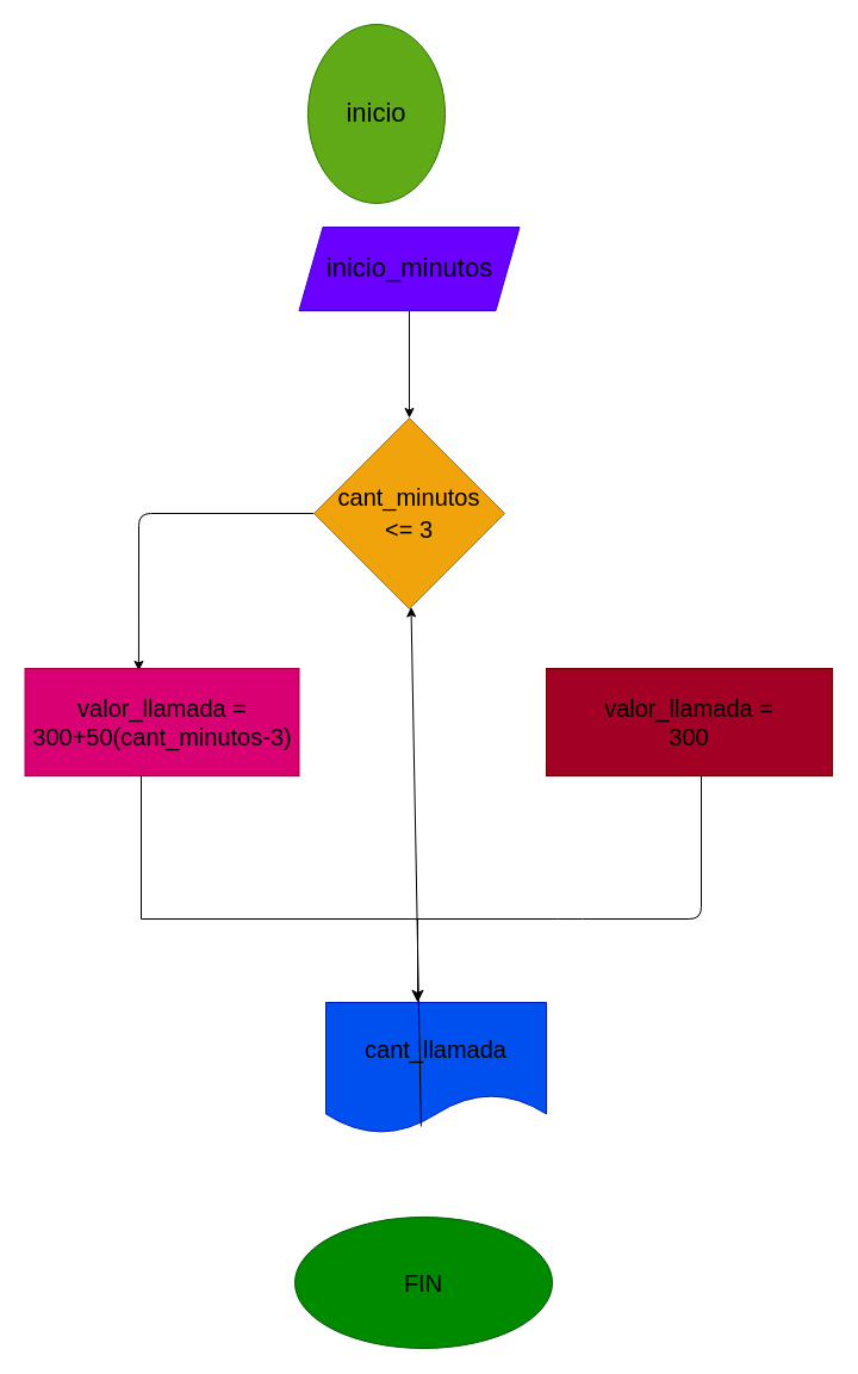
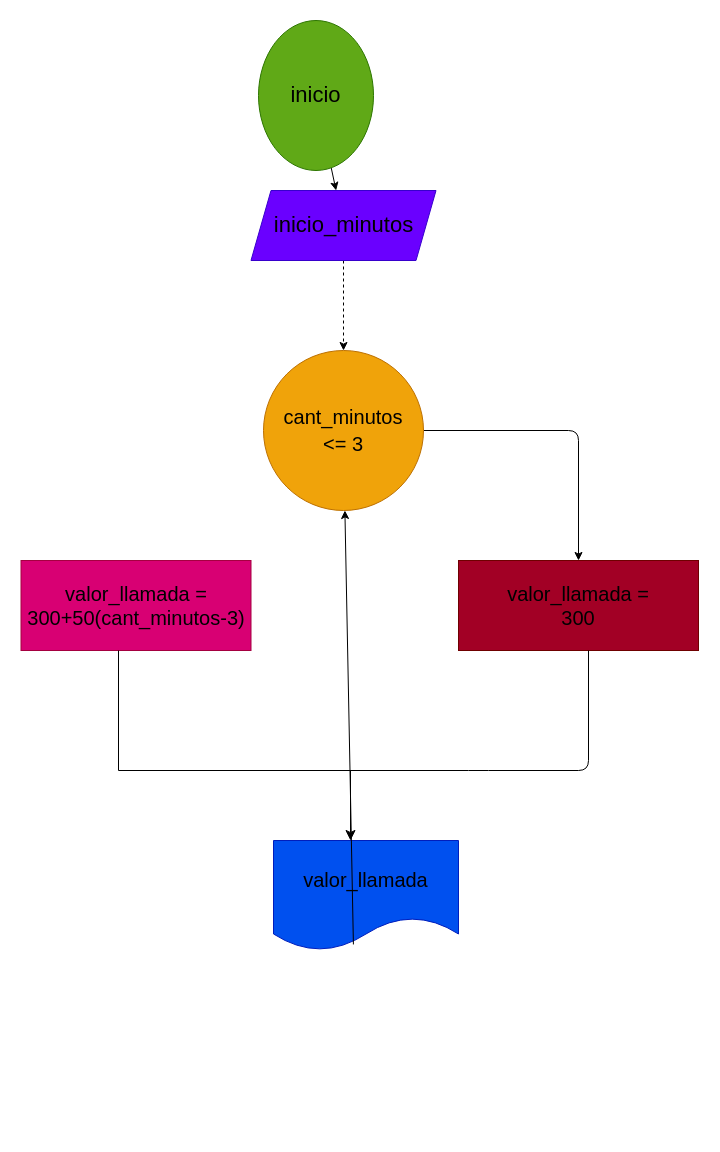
  <mxCell id="0" />
  <mxCell id="1" parent="0" />
+ <mxCell id="2" style="edgeStyle=none;html=1;fontSize=20;" edge="1" parent="1" source="3" target="5"><mxGeometry relative="1" as="geometry" /></mxCell>
  <mxCell id="3" value="&lt;font color=&quot;#000000&quot; style=&quot;font-size: 22px;&quot;&gt;inicio&lt;/font&gt;" style="ellipse;whiteSpace=wrap;html=1;fillColor=#60a917;fontColor=#ffffff;strokeColor=#2D7600;" vertex="1" parent="1"><mxGeometry x="258" y="20" width="115" height="150" as="geometry" /></mxCell>
- <mxCell id="4" style="edgeStyle=none;html=1;fontSize=20;" edge="1" parent="1" source="5" target="8"><mxGeometry relative="1" as="geometry" /></mxCell>
+ <mxCell id="4" style="edgeStyle=none;html=1;fontSize=20;dashed=1;" edge="1" parent="1" source="5" target="8"><mxGeometry relative="1" as="geometry" /></mxCell>
  <mxCell id="5" value="&lt;font color=&quot;#000000&quot;&gt;inicio_minutos&lt;/font&gt;" style="shape=parallelogram;perimeter=parallelogramPerimeter;whiteSpace=wrap;html=1;fixedSize=1;fontSize=22;fillColor=#6a00ff;fontColor=#ffffff;strokeColor=#3700CC;" vertex="1" parent="1"><mxGeometry x="250.5" y="190" width="185" height="70" as="geometry" /></mxCell>
- <mxCell id="6" style="edgeStyle=none;html=1;entryX=0.415;entryY=0.022;entryDx=0;entryDy=0;entryPerimeter=0;fontSize=20;" edge="1" parent="1" source="8" target="9"><mxGeometry relative="1" as="geometry"><Array as="points"><mxPoint x="116" y="430" /></Array></mxGeometry></mxCell>
- <mxCell id="8" value="&lt;font color=&quot;#000000&quot; style=&quot;font-size: 20px;&quot;&gt;cant_minutos&lt;br&gt;&amp;lt;= 3&lt;/font&gt;" style="rhombus;whiteSpace=wrap;html=1;fontSize=22;fillColor=#f0a30a;fontColor=#000000;strokeColor=#BD7000;" vertex="1" parent="1"><mxGeometry x="263" y="350" width="160" height="160" as="geometry" /></mxCell>
+ <mxCell id="7" style="edgeStyle=none;html=1;entryX=0.5;entryY=0;entryDx=0;entryDy=0;fontSize=20;" edge="1" parent="1" source="8" target="10"><mxGeometry relative="1" as="geometry"><Array as="points"><mxPoint x="578" y="430" /></Array></mxGeometry></mxCell>
+ <mxCell id="8" value="&lt;font color=&quot;#000000&quot; style=&quot;font-size: 20px;&quot;&gt;cant_minutos&lt;br&gt;&amp;lt;= 3&lt;/font&gt;" style="ellipse;whiteSpace=wrap;html=1;fontSize=22;fillColor=#f0a30a;fontColor=#000000;strokeColor=#BD7000;" vertex="1" parent="1"><mxGeometry x="263" y="350" width="160" height="160" as="geometry" /></mxCell>
  <mxCell id="9" value="&lt;font color=&quot;#000000&quot;&gt;valor_llamada = &lt;br&gt;300+50(cant_minutos-3)&lt;/font&gt;" style="rounded=0;whiteSpace=wrap;html=1;fontSize=20;fillColor=#d80073;fontColor=#ffffff;strokeColor=#A50040;" vertex="1" parent="1"><mxGeometry x="20.5" y="560" width="230" height="90" as="geometry" /></mxCell>
  <mxCell id="10" value="&lt;font color=&quot;#000000&quot;&gt;valor_llamada =&lt;br&gt;300&lt;/font&gt;" style="rounded=0;whiteSpace=wrap;html=1;fontSize=20;fillColor=#a20025;fontColor=#ffffff;strokeColor=#6F0000;" vertex="1" parent="1"><mxGeometry x="458" y="560" width="240" height="90" as="geometry" /></mxCell>
- <mxCell id="11" value="&lt;font color=&quot;#000000&quot;&gt;cant_llamada&lt;/font&gt;" style="shape=document;whiteSpace=wrap;html=1;boundedLbl=1;fontSize=20;fillColor=#0050ef;fontColor=#ffffff;strokeColor=#001DBC;" vertex="1" parent="1"><mxGeometry x="273" y="840" width="185" height="110" as="geometry" /></mxCell>
- <mxCell id="12" value="&lt;font color=&quot;#030303&quot;&gt;FIN&lt;/font&gt;" style="ellipse;whiteSpace=wrap;html=1;fontSize=20;fillColor=#008a00;fontColor=#ffffff;strokeColor=#005700;" vertex="1" parent="1"><mxGeometry x="247" y="1020" width="216" height="110" as="geometry" /></mxCell>
+ <mxCell id="11" value="&lt;font color=&quot;#000000&quot;&gt;valor_llamada&lt;/font&gt;" style="shape=document;whiteSpace=wrap;html=1;boundedLbl=1;fontSize=20;fillColor=#0050ef;fontColor=#ffffff;strokeColor=#001DBC;" vertex="1" parent="1"><mxGeometry x="273" y="840" width="185" height="110" as="geometry" /></mxCell>
  <mxCell id="13" value="" style="edgeStyle=orthogonalEdgeStyle;endArrow=classic;html=1;rounded=0;endSize=8;startSize=8;fontSize=20;elbow=vertical;" edge="1" parent="1"><mxGeometry width="50" height="50" relative="1" as="geometry"><mxPoint x="118" y="650" as="sourcePoint" /><mxPoint x="350" y="840" as="targetPoint" /><Array as="points"><mxPoint x="118" y="770" /><mxPoint x="350" y="770" /></Array></mxGeometry></mxCell>
  <mxCell id="14" value="" style="endArrow=none;html=1;fontSize=20;elbow=vertical;" edge="1" parent="1"><mxGeometry width="50" height="50" relative="1" as="geometry"><mxPoint x="348" y="770" as="sourcePoint" /><mxPoint x="588" y="650" as="targetPoint" /><Array as="points"><mxPoint x="478" y="770" /><mxPoint x="588" y="770" /></Array></mxGeometry></mxCell>
  <mxCell id="15" value="" style="endArrow=classic;html=1;fontSize=20;elbow=vertical;exitX=0.432;exitY=0.945;exitDx=0;exitDy=0;exitPerimeter=0;" edge="1" parent="1" source="11" target="8"><mxGeometry width="50" height="50" relative="1" as="geometry"><mxPoint x="328" y="940" as="sourcePoint" /><mxPoint x="378" y="890" as="targetPoint" /></mxGeometry></mxCell>
